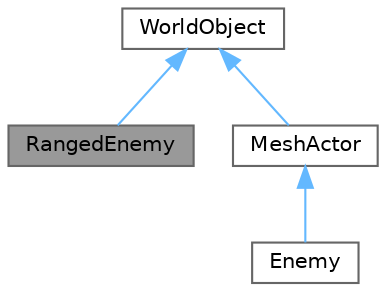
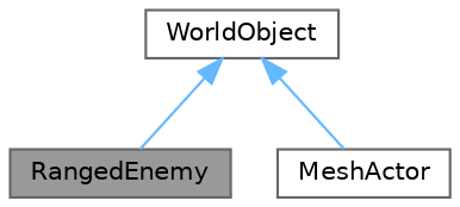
  digraph {
    node [color=gray40 fillcolor=white fontname=Helvetica fontsize=10 shape=box style=filled]
    edge [color=steelblue1 dir=back fontname=Helvetica fontsize=10 labelfontname=Helvetica labelfontsize=10 style=solid]
    n1 [fillcolor=grey60 fontcolor=black height=0.2 label=RangedEnemy width=0.4]
-   n2 [height=0.2 label=Enemy width=0.4]
    n3 [height=0.2 label=MeshActor width=0.4]
    n4 [height=0.2 label=WorldObject width=0.4]
-   n3 -> n2
    n4 -> n1
    n4 -> n3
  }
